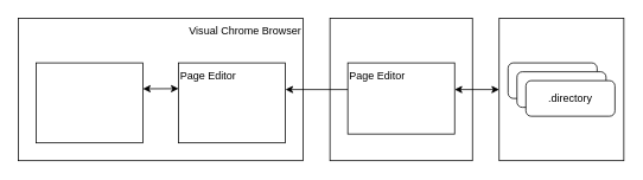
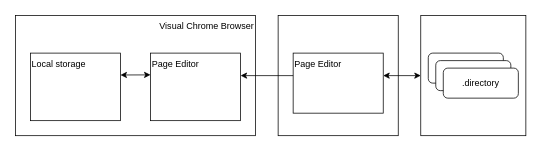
  <mxCell id="0" />
  <mxCell id="1" parent="0" />
  <mxCell id="2" value="" style="rounded=0;whiteSpace=wrap;html=1;" vertex="1" parent="1"><mxGeometry x="20" y="20" width="320" height="160" as="geometry" /></mxCell>
  <mxCell id="3" value="" style="rounded=0;whiteSpace=wrap;html=1;" vertex="1" parent="1"><mxGeometry x="40" y="70" width="120" height="90" as="geometry" /></mxCell>
+ <mxCell id="4" value="Local storage" style="text;html=1;strokeColor=none;fillColor=none;align=left;verticalAlign=middle;whiteSpace=wrap;rounded=0;" vertex="1" parent="1"><mxGeometry x="40" y="70" width="80" height="30" as="geometry" /></mxCell>
  <mxCell id="5" value="" style="rounded=0;whiteSpace=wrap;html=1;" vertex="1" parent="1"><mxGeometry x="200" y="70" width="120" height="90" as="geometry" /></mxCell>
  <mxCell id="6" value="Page Editor" style="text;html=1;strokeColor=none;fillColor=none;align=left;verticalAlign=middle;whiteSpace=wrap;rounded=0;" vertex="1" parent="1"><mxGeometry x="200" y="70" width="120" height="30" as="geometry" /></mxCell>
  <mxCell id="7" value="" style="rounded=0;whiteSpace=wrap;html=1;" vertex="1" parent="1"><mxGeometry x="370" y="20" width="160" height="160" as="geometry" /></mxCell>
  <mxCell id="8" value="Visual Chrome Browser" style="text;html=1;strokeColor=none;fillColor=none;align=right;verticalAlign=middle;whiteSpace=wrap;rounded=0;" vertex="1" parent="1"><mxGeometry x="180" y="20" width="160" height="30" as="geometry" /></mxCell>
  <mxCell id="9" value="" style="rounded=0;whiteSpace=wrap;html=1;" vertex="1" parent="1"><mxGeometry x="560" y="20" width="140" height="160" as="geometry" /></mxCell>
  <mxCell id="10" value="" style="endArrow=classic;startArrow=classic;html=1;rounded=0;entryX=0;entryY=0.5;entryDx=0;entryDy=0;exitX=1;exitY=1;exitDx=0;exitDy=0;" edge="1" parent="1" source="12" target="9"><mxGeometry width="50" height="50" relative="1" as="geometry"><mxPoint x="560" y="220" as="sourcePoint" /><mxPoint x="610" y="170" as="targetPoint" /></mxGeometry></mxCell>
  <mxCell id="11" value="" style="rounded=0;whiteSpace=wrap;html=1;" vertex="1" parent="1"><mxGeometry x="390" y="70" width="120" height="80" as="geometry" /></mxCell>
  <mxCell id="12" value="Page Editor" style="text;html=1;strokeColor=none;fillColor=none;align=left;verticalAlign=middle;whiteSpace=wrap;rounded=0;" vertex="1" parent="1"><mxGeometry x="390" y="70" width="120" height="30" as="geometry" /></mxCell>
  <mxCell id="13" value="" style="endArrow=classic;startArrow=classic;html=1;rounded=0;exitX=1;exitY=1;exitDx=0;exitDy=0;" edge="1" parent="1"><mxGeometry width="50" height="50" relative="1" as="geometry"><mxPoint x="160" y="99.17" as="sourcePoint" /><mxPoint x="200" y="99" as="targetPoint" /></mxGeometry></mxCell>
  <mxCell id="14" value="" style="rounded=1;whiteSpace=wrap;html=1;" vertex="1" parent="1"><mxGeometry x="570" y="70" width="100" height="40" as="geometry" /></mxCell>
  <mxCell id="15" value="" style="rounded=1;whiteSpace=wrap;html=1;" vertex="1" parent="1"><mxGeometry x="580" y="80" width="100" height="40" as="geometry" /></mxCell>
  <mxCell id="16" value=".directory" style="rounded=1;whiteSpace=wrap;html=1;" vertex="1" parent="1"><mxGeometry x="590" y="90" width="100" height="40" as="geometry" /></mxCell>
  <mxCell id="17" value="" style="endArrow=none;startArrow=classic;html=1;rounded=0;entryX=0;entryY=1;entryDx=0;entryDy=0;exitX=1;exitY=1;exitDx=0;exitDy=0;endFill=0;" edge="1" parent="1" source="6" target="12"><mxGeometry width="50" height="50" relative="1" as="geometry"><mxPoint x="340" y="260" as="sourcePoint" /><mxPoint x="390" y="210" as="targetPoint" /></mxGeometry></mxCell>
